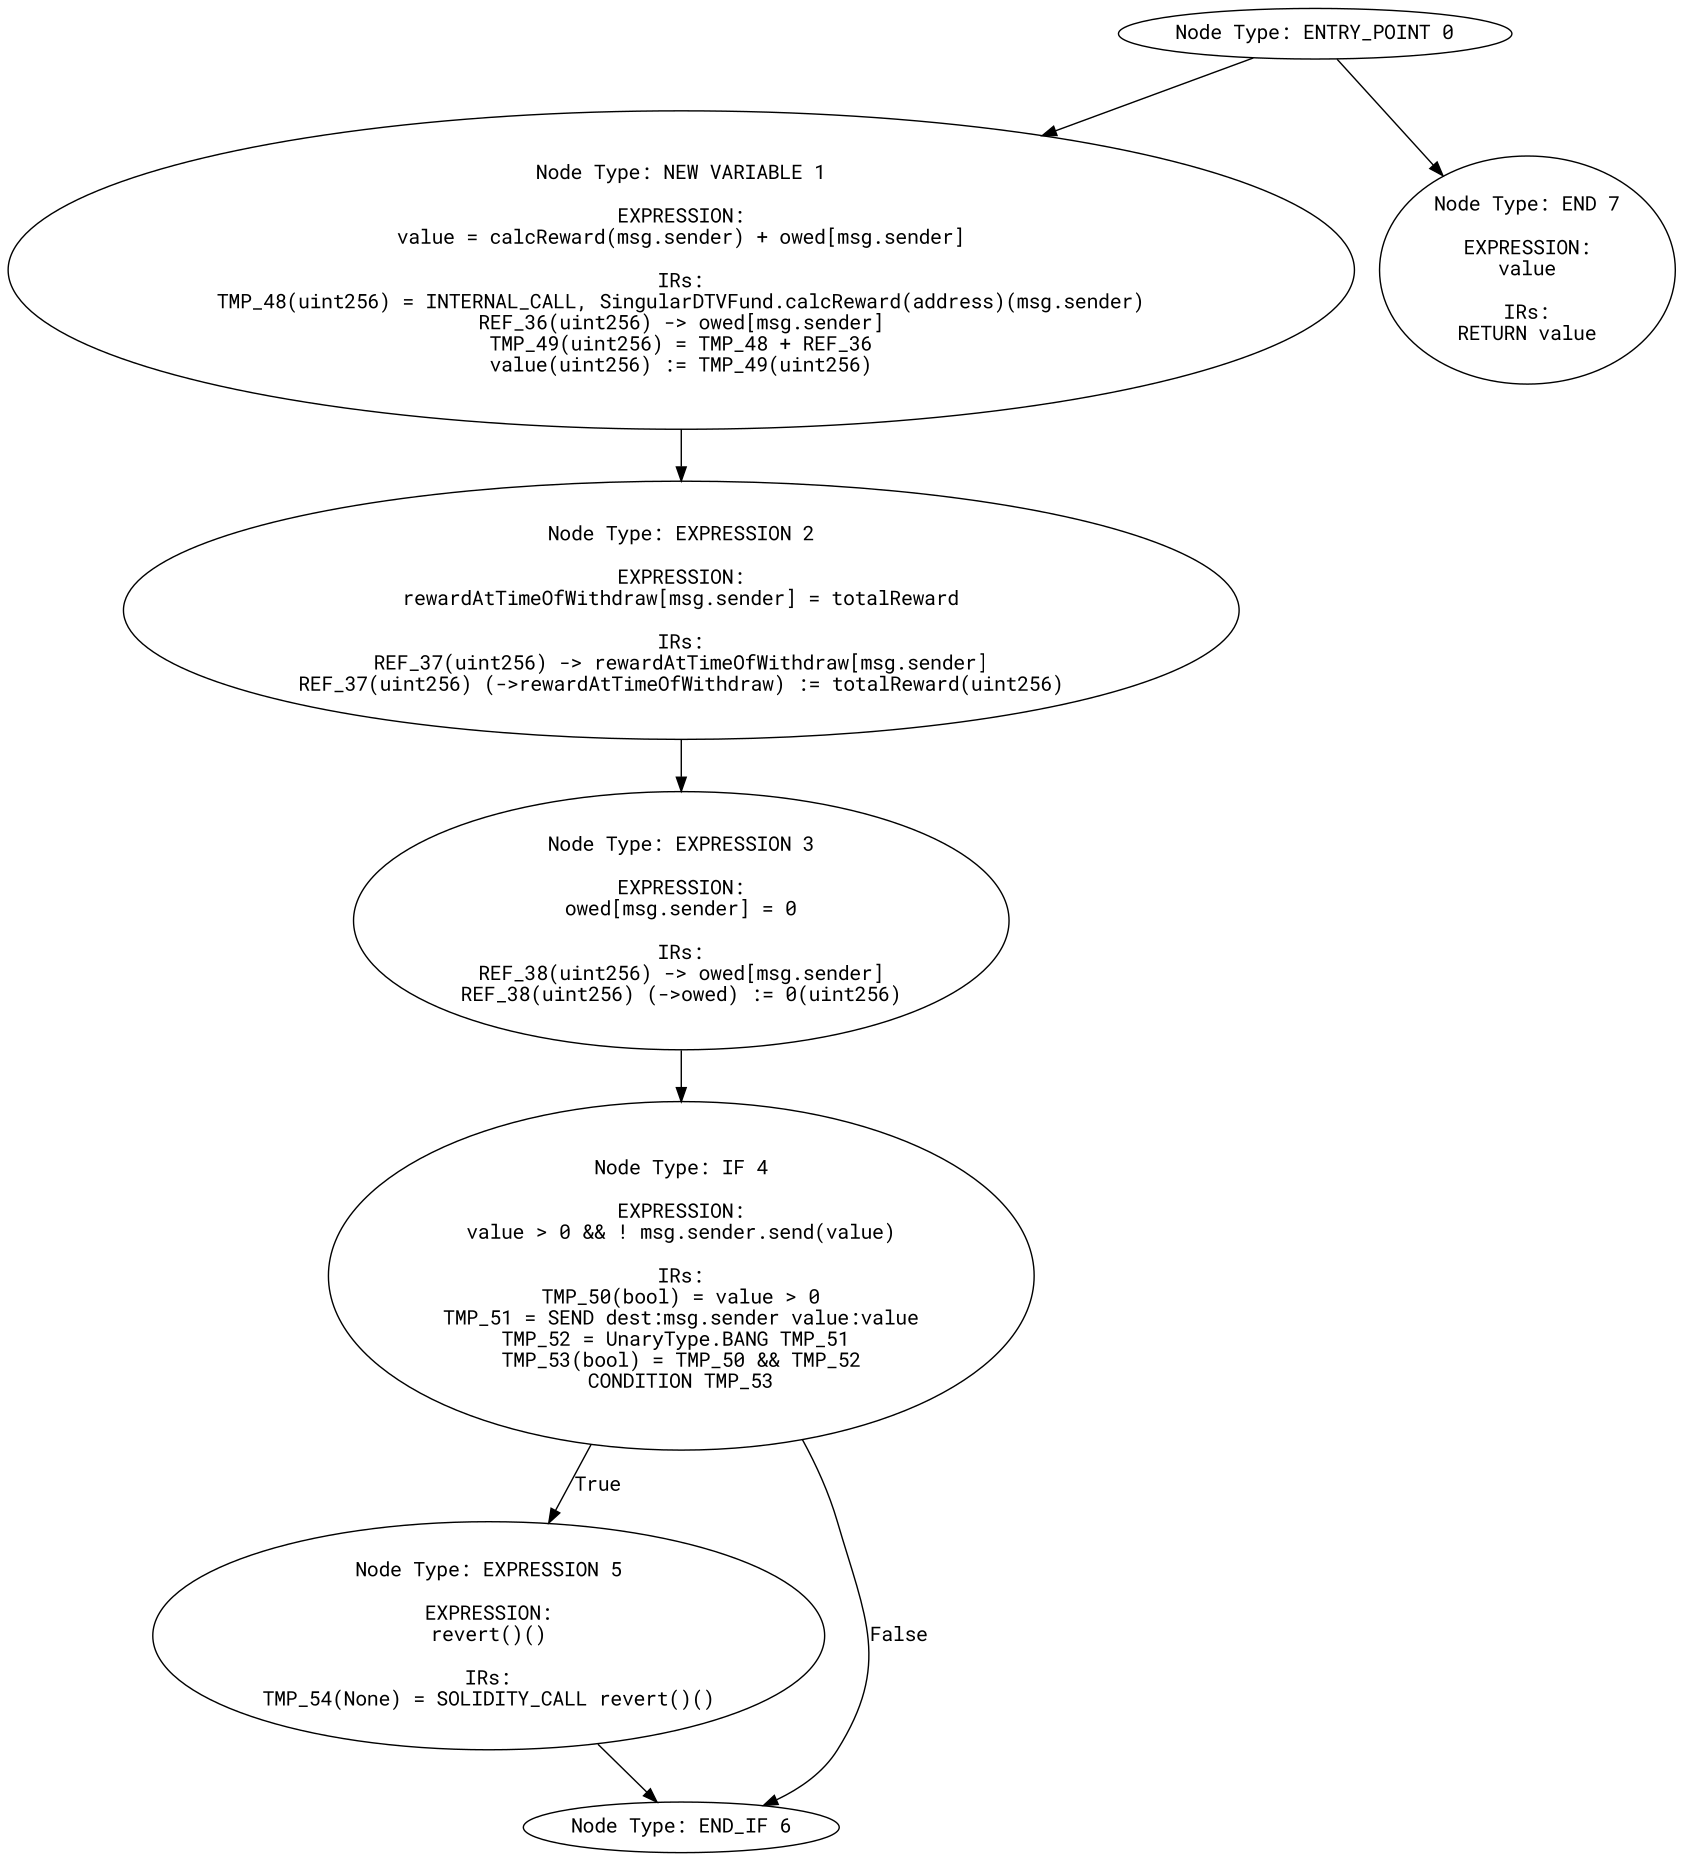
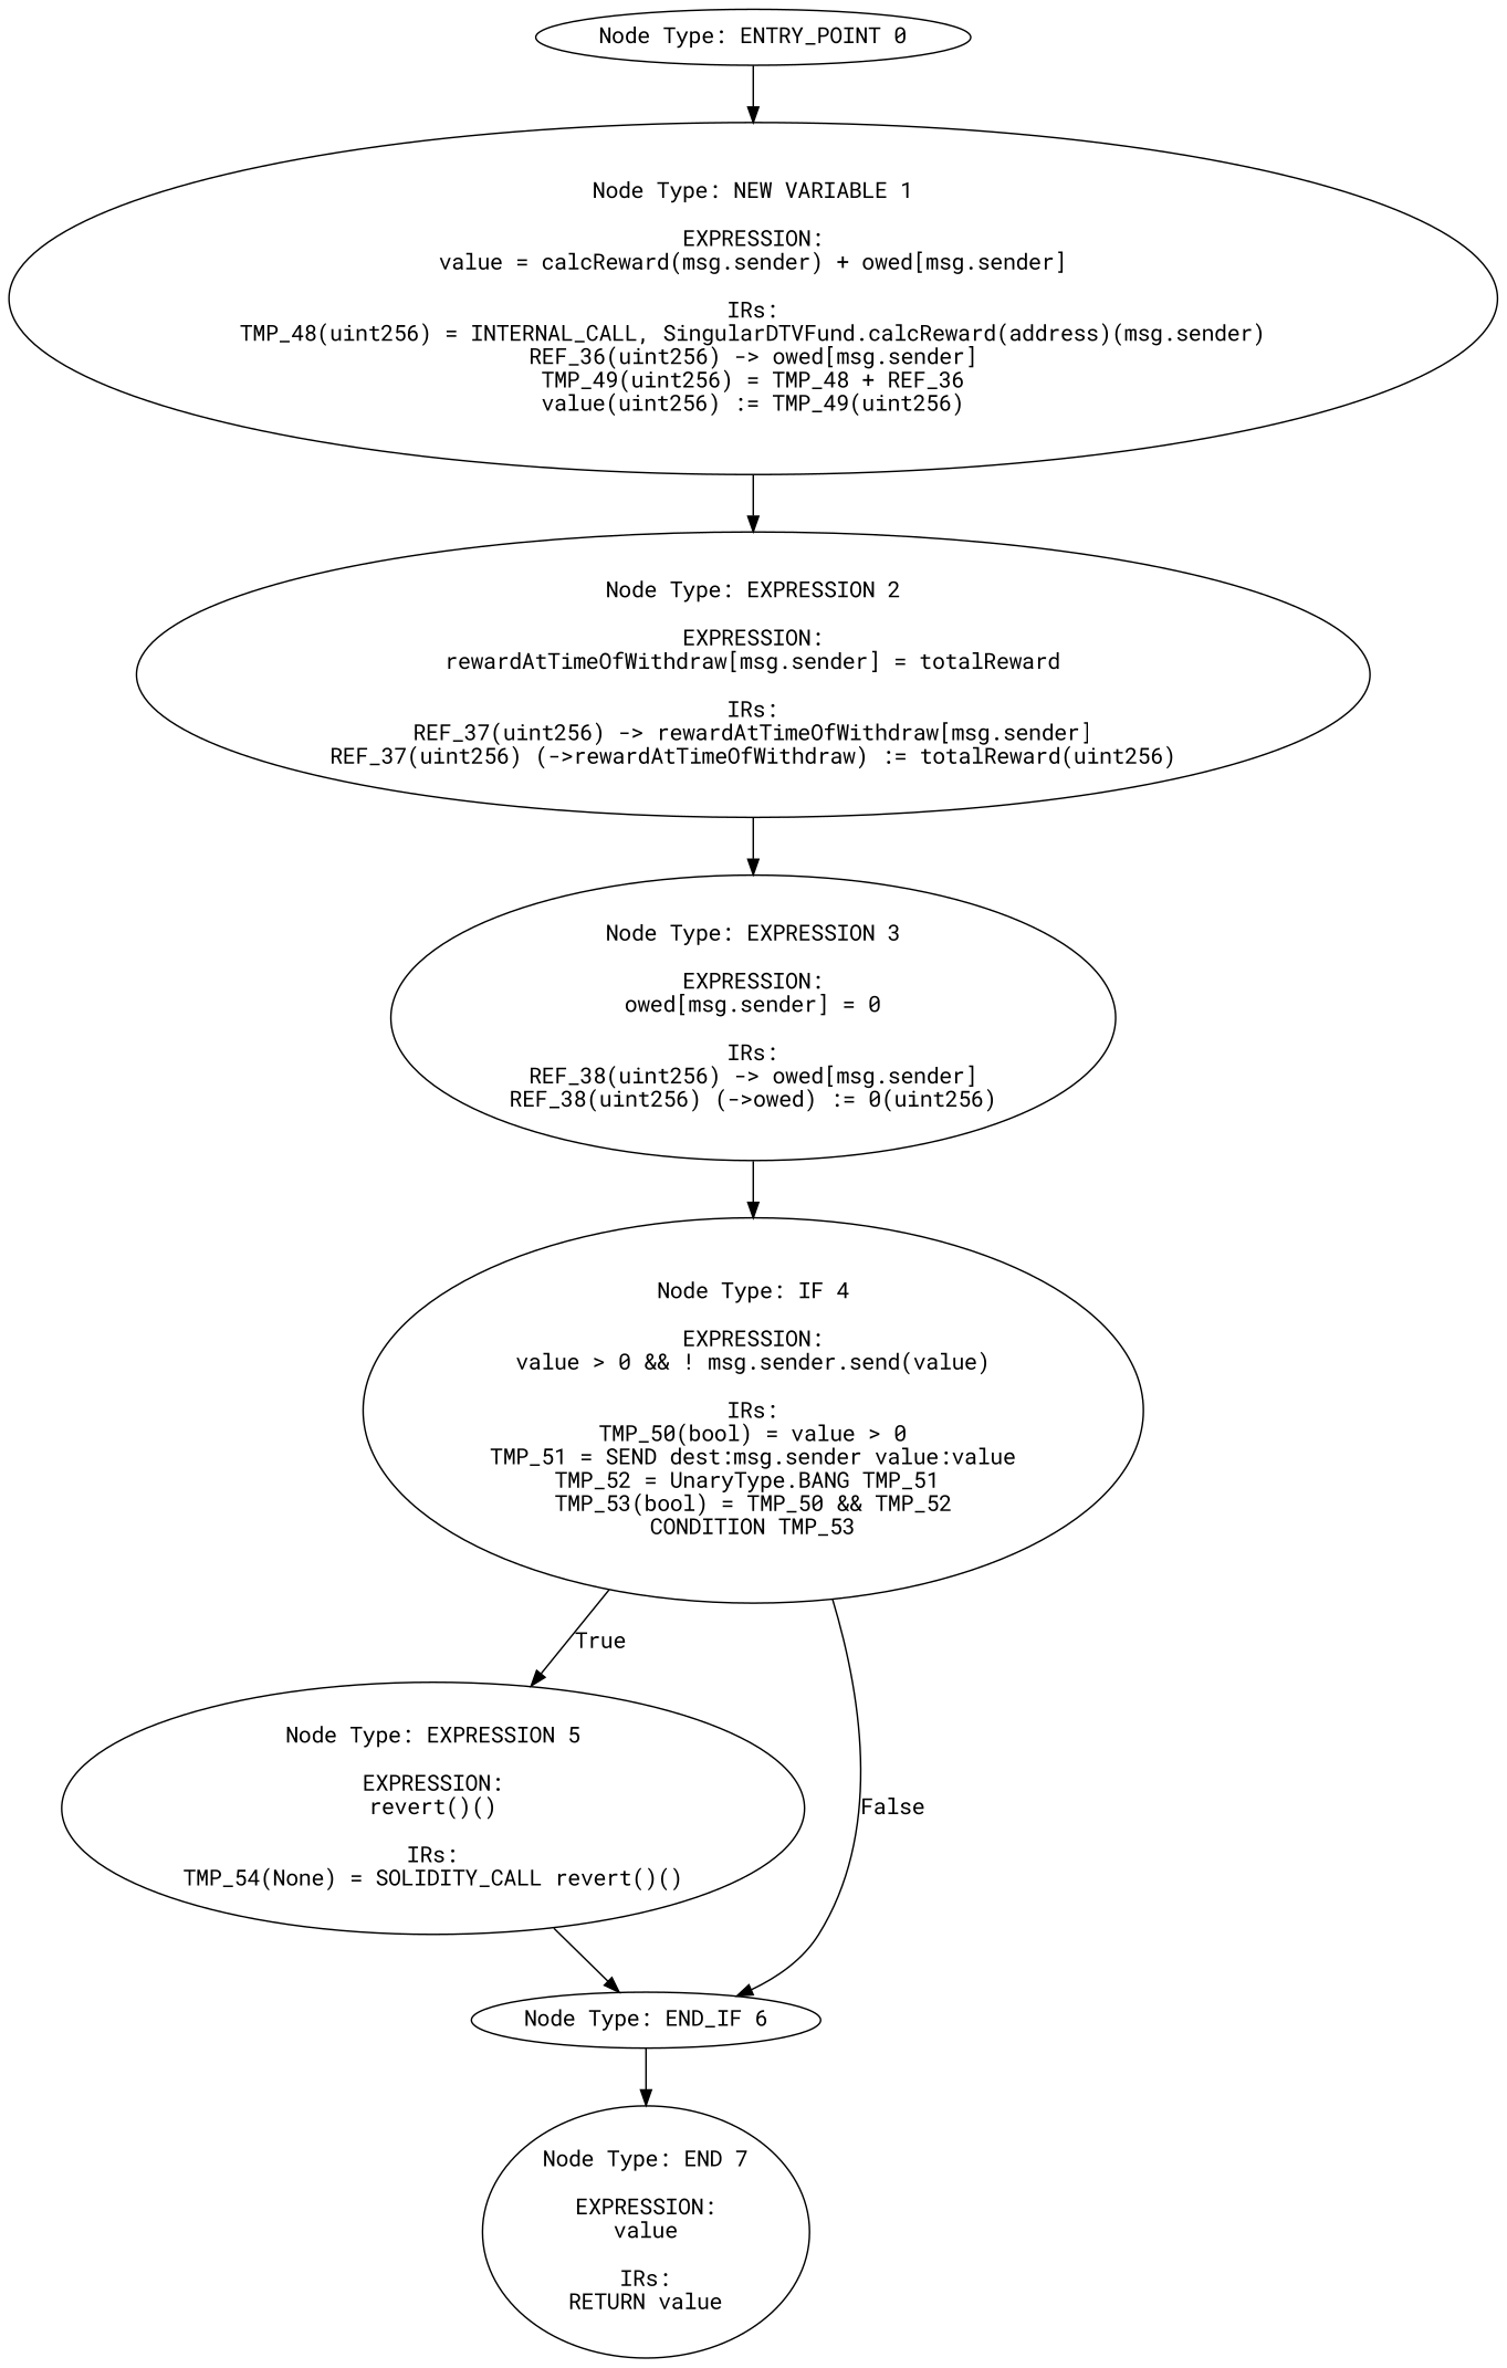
  digraph {
    fontname="Roboto Mono"
    node [fontname="Roboto Mono"]
    edge [fontname="Roboto Mono"]
    n1 [label="Node Type: ENTRY_POINT 0\n"]
    n2 [label="Node Type: NEW VARIABLE 1\n\nEXPRESSION:\nvalue = calcReward(msg.sender) + owed[msg.sender]\n\nIRs:\nTMP_48(uint256) = INTERNAL_CALL, SingularDTVFund.calcReward(address)(msg.sender)\nREF_36(uint256) -> owed[msg.sender]\nTMP_49(uint256) = TMP_48 + REF_36\nvalue(uint256) := TMP_49(uint256)"]
    n3 [label="Node Type: EXPRESSION 2\n\nEXPRESSION:\nrewardAtTimeOfWithdraw[msg.sender] = totalReward\n\nIRs:\nREF_37(uint256) -> rewardAtTimeOfWithdraw[msg.sender]\nREF_37(uint256) (->rewardAtTimeOfWithdraw) := totalReward(uint256)"]
    n4 [label="Node Type: EXPRESSION 3\n\nEXPRESSION:\nowed[msg.sender] = 0\n\nIRs:\nREF_38(uint256) -> owed[msg.sender]\nREF_38(uint256) (->owed) := 0(uint256)"]
    n5 [label="Node Type: IF 4\n\nEXPRESSION:\nvalue > 0 && ! msg.sender.send(value)\n\nIRs:\nTMP_50(bool) = value > 0\nTMP_51 = SEND dest:msg.sender value:value\nTMP_52 = UnaryType.BANG TMP_51 \nTMP_53(bool) = TMP_50 && TMP_52\nCONDITION TMP_53"]
    n6 [label="Node Type: EXPRESSION 5\n\nEXPRESSION:\nrevert()()\n\nIRs:\nTMP_54(None) = SOLIDITY_CALL revert()()"]
    n7 [label="Node Type: END_IF 6\n"]
    n8 [label="Node Type: END 7\n\nEXPRESSION:\nvalue\n\nIRs:\nRETURN value"]
    n1 -> n2
    n2 -> n3
    n3 -> n4
    n4 -> n5
    n5 -> n6 [label=True]
    n5 -> n7 [label=False]
    n6 -> n7
-   n1 -> n8
+   n7 -> n8
  }
